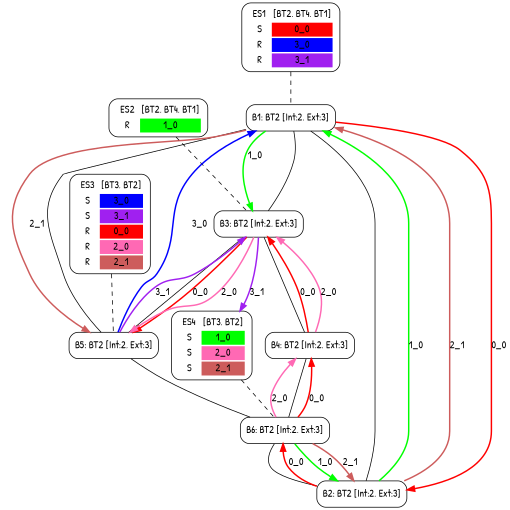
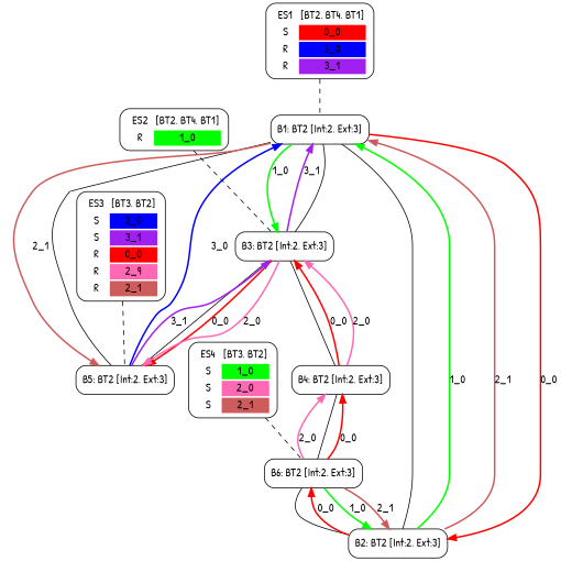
  digraph {
    fontname="Patrick Hand"
    node [shape=box style=rounded fontname="Patrick Hand"]
    edge [style=bold fontname="Patrick Hand"]
    n1 [label=<<TABLE  BORDER="0"><TR> <TD ALIGN="CENTER" BORDER="0"> ES1 </TD> <TD>[BT2, BT4, BT1]</TD> </TR><TR><TD>S</TD><TD BGCOLOR="red">0_0</TD></TR> <TR><TD>R</TD><TD BGCOLOR="blue">3_0</TD></TR> <TR><TD>R</TD><TD BGCOLOR="purple">3_1</TD></TR> </TABLE>>]
    n2 [label="B1: BT2 [Int:2, Ext:3]"]
    n3 [label=<<TABLE  BORDER="0"><TR> <TD ALIGN="CENTER" BORDER="0"> ES2 </TD> <TD>[BT2, BT4, BT1]</TD> </TR><TR><TD>R</TD><TD BGCOLOR="green">1_0</TD></TR> </TABLE>>]
    n4 [label="B3: BT2 [Int:2, Ext:3]"]
-   n5 [label=<<TABLE  BORDER="0"><TR> <TD ALIGN="CENTER" BORDER="0"> ES3 </TD> <TD>[BT3, BT2]</TD> </TR><TR><TD>S</TD><TD BGCOLOR="blue">3_0</TD></TR> <TR><TD>S</TD><TD BGCOLOR="purple">3_1</TD></TR> <TR><TD>R</TD><TD BGCOLOR="red">0_0</TD></TR> <TR><TD>R</TD><TD BGCOLOR="hotpink">2_0</TD></TR> <TR><TD>R</TD><TD BGCOLOR="indianred">2_1</TD></TR> </TABLE>>]
+   n5 [label=<<TABLE  BORDER="0"><TR> <TD ALIGN="CENTER" BORDER="0"> ES3 </TD> <TD>[BT3, BT2]</TD> </TR><TR><TD>S</TD><TD BGCOLOR="blue">3_0</TD></TR> <TR><TD>S</TD><TD BGCOLOR="purple">3_1</TD></TR> <TR><TD>R</TD><TD BGCOLOR="red">0_0</TD></TR> <TR><TD>R</TD><TD BGCOLOR="hotpink">2_9</TD></TR> <TR><TD>R</TD><TD BGCOLOR="indianred">2_1</TD></TR> </TABLE>>]
    n6 [label="B5: BT2 [Int:2, Ext:3]"]
    n7 [label=<<TABLE  BORDER="0"><TR> <TD ALIGN="CENTER" BORDER="0"> ES4 </TD> <TD>[BT3, BT2]</TD> </TR><TR><TD>S</TD><TD BGCOLOR="green">1_0</TD></TR> <TR><TD>S</TD><TD BGCOLOR="hotpink">2_0</TD></TR> <TR><TD>S</TD><TD BGCOLOR="indianred">2_1</TD></TR> </TABLE>>]
    n8 [label="B6: BT2 [Int:2, Ext:3]"]
    n9 [label="B2: BT2 [Int:2, Ext:3]"]
    n10 [label="B4: BT2 [Int:2, Ext:3]"]
    n1 -> n2 [arrowhead=none style=dashed]
    n2 -> n4 [arrowhead=none style=""]
    n2 -> n4 [color=green label="1_0"]
    n2 -> n6 [arrowhead=none style=""]
    n2 -> n6 [color=indianred label="2_1"]
    n2 -> n9 [arrowhead=none style=""]
    n2 -> n9 [color=red label="0_0"]
    n3 -> n4 [arrowhead=none style=dashed]
-   n4 -> n7 [color=purple label="3_1"]
+   n4 -> n2 [color=purple label="3_1"]
    n4 -> n6 [arrowhead=none style=""]
    n4 -> n6 [color=red label="0_0"]
    n4 -> n6 [color=hotpink label="2_0"]
    n4 -> n10 [arrowhead=none style=""]
    n5 -> n6 [arrowhead=none style=dashed]
    n6 -> n2 [color=blue label="3_0"]
    n6 -> n4 [color=purple label="3_1"]
-   n6 -> n8 [arrowhead=none style=""]
    n7 -> n8 [arrowhead=none style=dashed]
    n8 -> n9 [color=green label="1_0"]
    n8 -> n9 [color=indianred label="2_1"]
    n8 -> n10 [color=red label="0_0"]
    n8 -> n10 [color=hotpink label="2_0"]
    n9 -> n2 [color=green label="1_0"]
    n9 -> n2 [color=indianred label="2_1"]
    n9 -> n8 [arrowhead=none style=""]
    n9 -> n8 [color=red label="0_0"]
    n10 -> n4 [color=red label="0_0"]
    n10 -> n4 [color=hotpink label="2_0"]
    n10 -> n8 [arrowhead=none style=""]
  }
